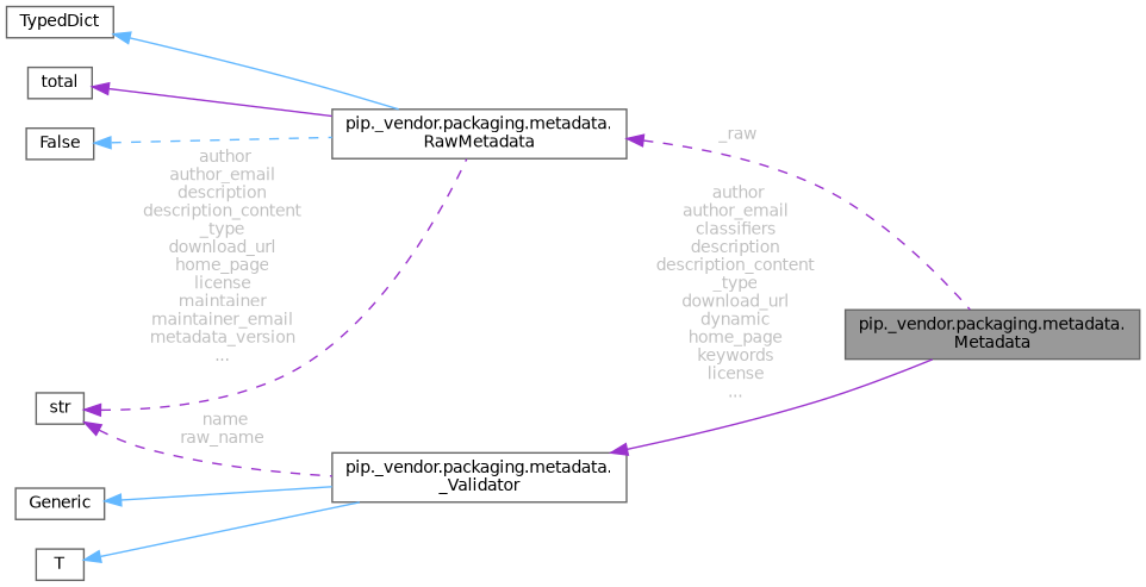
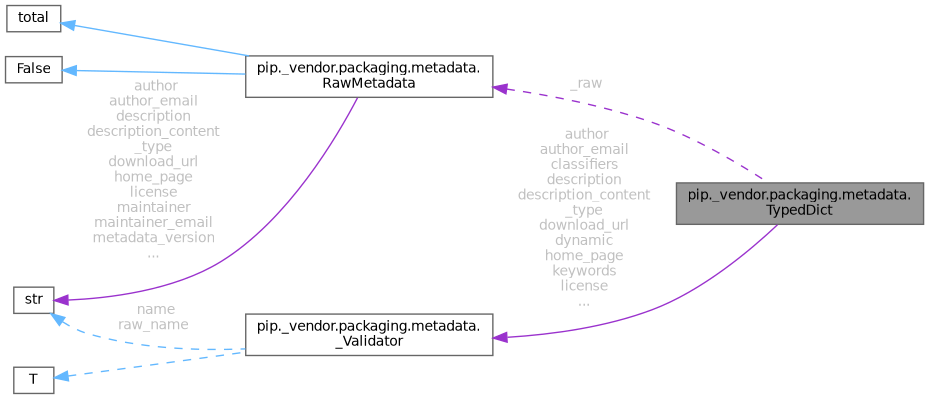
  digraph {
    rankdir=LR
    node [color=gray40 fillcolor=white fontname=Helvetica fontsize=10 shape=box style=filled]
    edge [color=steelblue1 dir=back fontname=Helvetica fontsize=10 labelfontname=Helvetica labelfontsize=10 style=solid]
-   n1 [fillcolor=grey60 fontcolor=black height=0.2 label="pip._vendor.packaging.metadata.\lMetadata" width=0.4]
+   n1 [fillcolor=grey60 fontcolor=black height=0.2 label="pip._vendor.packaging.metadata.\lTypedDict" width=0.4]
    n2 [height=0.2 label="pip._vendor.packaging.metadata.\lRawMetadata" width=0.4]
-   n3 [height=0.2 label=TypedDict width=0.4]
    n4 [height=0.2 label=total width=0.4]
    n5 [height=0.2 label=False width=0.4]
    n6 [height=0.2 label=str width=0.4]
    n7 [height=0.2 label="pip._vendor.packaging.metadata.\l_Validator" width=0.4]
-   n8 [height=0.2 label=Generic width=0.4]
    n9 [height=0.2 label=T width=0.4]
    n2 -> n1 [color=darkorchid3 fontcolor=grey label=" _raw" style=dashed]
-   n3 -> n2
-   n4 -> n2 [color=darkorchid3]
-   n5 -> n2 [style=dashed]
-   n6 -> n2 [color=darkorchid3 fontcolor=grey label=" author\nauthor_email\ndescription\ndescription_content\l_type\ndownload_url\nhome_page\nlicense\nmaintainer\nmaintainer_email\nmetadata_version\n..." style=dashed]
-   n6 -> n7 [color=darkorchid3 fontcolor=grey label=" name\nraw_name" style=dashed]
+   n4 -> n2
+   n5 -> n2
+   n6 -> n2 [color=darkorchid3 fontcolor=grey label=" author\nauthor_email\ndescription\ndescription_content\l_type\ndownload_url\nhome_page\nlicense\nmaintainer\nmaintainer_email\nmetadata_version\n..."]
+   n6 -> n7 [fontcolor=grey label=" name\nraw_name" style=dashed]
    n7 -> n1 [color=darkorchid3 fontcolor=grey label=" author\nauthor_email\nclassifiers\ndescription\ndescription_content\l_type\ndownload_url\ndynamic\nhome_page\nkeywords\nlicense\n..."]
-   n8 -> n7
-   n9 -> n7
+   n9 -> n7 [style=dashed]
  }
